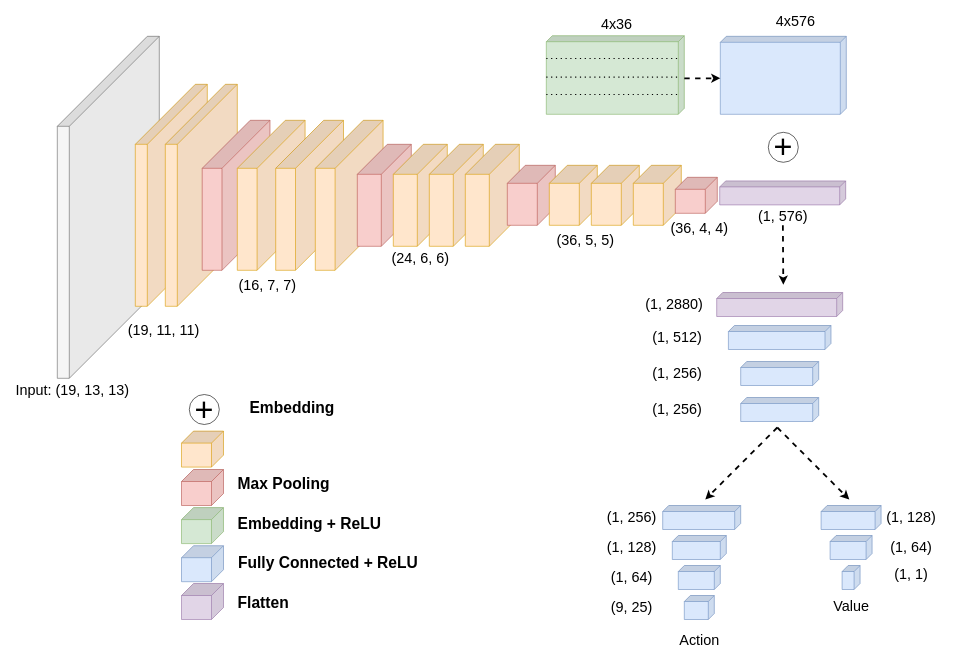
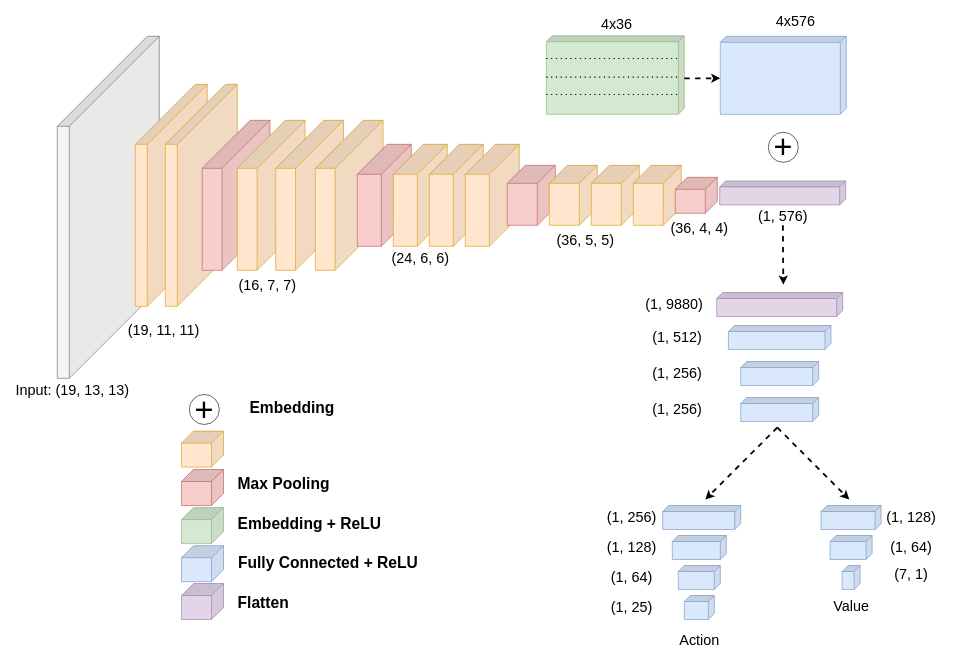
  <mxCell id="0" />
  <mxCell id="1" parent="0" />
  <mxCell id="2" value="" style="shape=cube;whiteSpace=wrap;html=1;boundedLbl=1;backgroundOutline=1;darkOpacity=0.05;darkOpacity2=0.1;direction=south;size=150;fillColor=#f5f5f5;fontColor=#333333;strokeColor=#666666;" vertex="1" parent="1"><mxGeometry x="95" y="60" width="170" height="570" as="geometry" /></mxCell>
  <mxCell id="3" value="(36, 4, 4)" style="text;html=1;align=center;verticalAlign=middle;resizable=0;points=[];autosize=1;strokeColor=none;fillColor=none;fontSize=24;" vertex="1" parent="1"><mxGeometry x="1110" y="365" width="110" height="30" as="geometry" /></mxCell>
  <mxCell id="4" value="" style="shape=cube;whiteSpace=wrap;html=1;boundedLbl=1;backgroundOutline=1;darkOpacity=0.05;darkOpacity2=0.1;direction=south;size=10;fillColor=#d5e8d4;strokeColor=#82b366;" vertex="1" parent="1"><mxGeometry x="910" y="59" width="230" height="131" as="geometry" /></mxCell>
  <mxCell id="5" value="4x36" style="text;html=1;align=center;verticalAlign=middle;resizable=0;points=[];autosize=1;strokeColor=none;fillColor=none;fontSize=24;" vertex="1" parent="1"><mxGeometry x="996" y="24" width="62" height="33" as="geometry" /></mxCell>
  <mxCell id="6" value="(19, 11, 11)" style="text;html=1;align=center;verticalAlign=middle;resizable=0;points=[];autosize=1;strokeColor=none;fillColor=none;fontSize=24;" vertex="1" parent="1"><mxGeometry x="206.5" y="535" width="130" height="30" as="geometry" /></mxCell>
  <mxCell id="7" value="(16, 7, 7)" style="text;html=1;align=center;verticalAlign=middle;resizable=0;points=[];autosize=1;strokeColor=none;fillColor=none;fontSize=24;" vertex="1" parent="1"><mxGeometry x="390" y="460" width="110" height="30" as="geometry" /></mxCell>
  <mxCell id="8" value="(24, 6, 6)" style="text;html=1;align=center;verticalAlign=middle;resizable=0;points=[];autosize=1;strokeColor=none;fillColor=none;fontSize=24;" vertex="1" parent="1"><mxGeometry x="645" y="415" width="110" height="30" as="geometry" /></mxCell>
  <mxCell id="9" value="" style="shape=cube;whiteSpace=wrap;html=1;boundedLbl=1;backgroundOutline=1;darkOpacity=0.05;darkOpacity2=0.1;direction=south;size=100;fillColor=#ffe6cc;strokeColor=#d79b00;" parent="1" vertex="1"><mxGeometry x="225" y="140" width="120" height="370" as="geometry" /></mxCell>
  <mxCell id="10" value="" style="shape=cube;whiteSpace=wrap;html=1;boundedLbl=1;backgroundOutline=1;darkOpacity=0.05;darkOpacity2=0.1;direction=south;size=100;fillColor=#ffe6cc;strokeColor=#d79b00;" vertex="1" parent="1"><mxGeometry x="275" y="140" width="120" height="370" as="geometry" /></mxCell>
  <mxCell id="11" value="" style="shape=cube;whiteSpace=wrap;html=1;boundedLbl=1;backgroundOutline=1;darkOpacity=0.05;darkOpacity2=0.1;direction=south;size=80;fillColor=#f8cecc;strokeColor=#b85450;" parent="1" vertex="1"><mxGeometry x="336.5" y="200" width="113" height="250" as="geometry" /></mxCell>
  <mxCell id="12" value="" style="shape=cube;whiteSpace=wrap;html=1;boundedLbl=1;backgroundOutline=1;darkOpacity=0.05;darkOpacity2=0.1;direction=south;size=80;fillColor=#ffe6cc;strokeColor=#d79b00;" vertex="1" parent="1"><mxGeometry x="395" y="200" width="113" height="250" as="geometry" /></mxCell>
  <mxCell id="13" value="" style="shape=cube;whiteSpace=wrap;html=1;boundedLbl=1;backgroundOutline=1;darkOpacity=0.05;darkOpacity2=0.1;direction=south;size=80;fillColor=#ffe6cc;strokeColor=#d79b00;" vertex="1" parent="1"><mxGeometry x="459" y="200" width="113" height="250" as="geometry" /></mxCell>
  <mxCell id="14" value="" style="shape=cube;whiteSpace=wrap;html=1;boundedLbl=1;backgroundOutline=1;darkOpacity=0.05;darkOpacity2=0.1;direction=south;size=80;fillColor=#ffe6cc;strokeColor=#d79b00;" vertex="1" parent="1"><mxGeometry x="525" y="200" width="113" height="250" as="geometry" /></mxCell>
  <mxCell id="15" value="" style="shape=cube;whiteSpace=wrap;html=1;boundedLbl=1;backgroundOutline=1;darkOpacity=0.05;darkOpacity2=0.1;direction=south;size=50;fillColor=#f8cecc;strokeColor=#b85450;" vertex="1" parent="1"><mxGeometry x="595" y="240" width="90" height="170" as="geometry" /></mxCell>
  <mxCell id="16" value="" style="shape=cube;whiteSpace=wrap;html=1;boundedLbl=1;backgroundOutline=1;darkOpacity=0.05;darkOpacity2=0.1;direction=south;size=50;fillColor=#ffe6cc;strokeColor=#d79b00;" vertex="1" parent="1"><mxGeometry x="655" y="240" width="90" height="170" as="geometry" /></mxCell>
  <mxCell id="17" value="" style="shape=cube;whiteSpace=wrap;html=1;boundedLbl=1;backgroundOutline=1;darkOpacity=0.05;darkOpacity2=0.1;direction=south;size=50;fillColor=#ffe6cc;strokeColor=#d79b00;" vertex="1" parent="1"><mxGeometry x="715" y="240" width="90" height="170" as="geometry" /></mxCell>
  <mxCell id="18" value="" style="shape=cube;whiteSpace=wrap;html=1;boundedLbl=1;backgroundOutline=1;darkOpacity=0.05;darkOpacity2=0.1;direction=south;size=50;fillColor=#ffe6cc;strokeColor=#d79b00;" vertex="1" parent="1"><mxGeometry x="775" y="240" width="90" height="170" as="geometry" /></mxCell>
  <mxCell id="19" value="" style="shape=cube;whiteSpace=wrap;html=1;boundedLbl=1;backgroundOutline=1;darkOpacity=0.05;darkOpacity2=0.1;direction=south;size=30;fillColor=#f8cecc;strokeColor=#b85450;" vertex="1" parent="1"><mxGeometry x="845" y="275" width="80" height="100" as="geometry" /></mxCell>
  <mxCell id="20" value="" style="shape=cube;whiteSpace=wrap;html=1;boundedLbl=1;backgroundOutline=1;darkOpacity=0.05;darkOpacity2=0.1;direction=south;size=30;fillColor=#ffe6cc;strokeColor=#d79b00;" vertex="1" parent="1"><mxGeometry x="915" y="275" width="80" height="100" as="geometry" /></mxCell>
  <mxCell id="21" value="" style="shape=cube;whiteSpace=wrap;html=1;boundedLbl=1;backgroundOutline=1;darkOpacity=0.05;darkOpacity2=0.1;direction=south;size=30;fillColor=#ffe6cc;strokeColor=#d79b00;" vertex="1" parent="1"><mxGeometry x="985" y="275" width="80" height="100" as="geometry" /></mxCell>
  <mxCell id="22" value="" style="shape=cube;whiteSpace=wrap;html=1;boundedLbl=1;backgroundOutline=1;darkOpacity=0.05;darkOpacity2=0.1;direction=south;size=30;fillColor=#ffe6cc;strokeColor=#d79b00;" vertex="1" parent="1"><mxGeometry x="1055" y="275" width="80" height="100" as="geometry" /></mxCell>
  <mxCell id="23" value="" style="shape=cube;whiteSpace=wrap;html=1;boundedLbl=1;backgroundOutline=1;darkOpacity=0.05;darkOpacity2=0.1;direction=south;size=10;fillColor=#e1d5e7;strokeColor=#9673a6;" parent="1" vertex="1"><mxGeometry x="1199" y="301" width="210" height="40" as="geometry" /></mxCell>
  <mxCell id="24" value="(36, 5, 5)" style="text;html=1;align=center;verticalAlign=middle;resizable=0;points=[];autosize=1;strokeColor=none;fillColor=none;fontSize=24;" vertex="1" parent="1"><mxGeometry x="920" y="385" width="110" height="30" as="geometry" /></mxCell>
  <mxCell id="25" value="" style="shape=cube;whiteSpace=wrap;html=1;boundedLbl=1;backgroundOutline=1;darkOpacity=0.05;darkOpacity2=0.1;direction=south;size=20;fillColor=#f8cecc;strokeColor=#b85450;" vertex="1" parent="1"><mxGeometry x="1125" y="295" width="70" height="60" as="geometry" /></mxCell>
  <mxCell id="26" value="(1, 576)" style="text;html=1;align=center;verticalAlign=middle;resizable=0;points=[];autosize=1;strokeColor=none;fillColor=none;fontSize=24;" vertex="1" parent="1"><mxGeometry x="1254" y="345" width="100" height="30" as="geometry" /></mxCell>
  <mxCell id="27" value="" style="shape=cube;whiteSpace=wrap;html=1;boundedLbl=1;backgroundOutline=1;darkOpacity=0.05;darkOpacity2=0.1;direction=south;size=10;fillColor=#dae8fc;strokeColor=#6c8ebf;" vertex="1" parent="1"><mxGeometry x="1200" y="60" width="210" height="130" as="geometry" /></mxCell>
  <mxCell id="28" value="4x576" style="text;html=1;align=center;verticalAlign=middle;resizable=0;points=[];autosize=1;strokeColor=none;fillColor=none;fontSize=24;" vertex="1" parent="1"><mxGeometry x="1285" y="20" width="80" height="30" as="geometry" /></mxCell>
  <mxCell id="29" value="" style="endArrow=classic;html=1;rounded=0;strokeWidth=3;dashed=1;" edge="1" parent="1"><mxGeometry width="50" height="50" relative="1" as="geometry"><mxPoint x="1304.29" y="375" as="sourcePoint" /><mxPoint x="1305" y="474" as="targetPoint" /></mxGeometry></mxCell>
  <mxCell id="30" value="&lt;font style=&quot;font-size: 54px;&quot;&gt;+&lt;/font&gt;" style="ellipse;whiteSpace=wrap;html=1;aspect=fixed;" vertex="1" parent="1"><mxGeometry x="1280" y="220" width="50" height="50" as="geometry" /></mxCell>
  <mxCell id="31" value="&lt;font style=&quot;font-size: 24px;&quot;&gt;Input: (19, 13, 13)&lt;/font&gt;" style="text;html=1;align=center;verticalAlign=middle;resizable=0;points=[];autosize=1;strokeColor=none;fillColor=none;fontSize=24;" vertex="1" parent="1"><mxGeometry x="20" y="635" width="200" height="30" as="geometry" /></mxCell>
  <mxCell id="32" value="" style="shape=cube;whiteSpace=wrap;html=1;boundedLbl=1;backgroundOutline=1;darkOpacity=0.05;darkOpacity2=0.1;direction=south;size=10;fillColor=#e1d5e7;strokeColor=#9673a6;" vertex="1" parent="1"><mxGeometry x="1194" y="487" width="210" height="40" as="geometry" /></mxCell>
- <mxCell id="33" value="(1, 2880)" style="text;html=1;align=center;verticalAlign=middle;resizable=0;points=[];autosize=1;strokeColor=none;fillColor=none;fontSize=24;" vertex="1" parent="1"><mxGeometry x="1068" y="492" width="110" height="30" as="geometry" /></mxCell>
+ <mxCell id="33" value="(1, 9880)" style="text;html=1;align=center;verticalAlign=middle;resizable=0;points=[];autosize=1;strokeColor=none;fillColor=none;fontSize=24;" vertex="1" parent="1"><mxGeometry x="1068" y="492" width="110" height="30" as="geometry" /></mxCell>
  <mxCell id="34" value="" style="shape=cube;whiteSpace=wrap;html=1;boundedLbl=1;backgroundOutline=1;darkOpacity=0.05;darkOpacity2=0.1;direction=south;size=10;fillColor=#dae8fc;strokeColor=#6c8ebf;" vertex="1" parent="1"><mxGeometry x="1213.5" y="542" width="171" height="40" as="geometry" /></mxCell>
  <mxCell id="35" value="(1, 512)" style="text;html=1;align=center;verticalAlign=middle;resizable=0;points=[];autosize=1;strokeColor=none;fillColor=none;fontSize=24;" vertex="1" parent="1"><mxGeometry x="1078" y="547" width="100" height="30" as="geometry" /></mxCell>
  <mxCell id="36" value="" style="shape=cube;whiteSpace=wrap;html=1;boundedLbl=1;backgroundOutline=1;darkOpacity=0.05;darkOpacity2=0.1;direction=south;size=10;fillColor=#dae8fc;strokeColor=#6c8ebf;" vertex="1" parent="1"><mxGeometry x="1234" y="602" width="130" height="40" as="geometry" /></mxCell>
  <mxCell id="37" value="(1, 256)" style="text;html=1;align=center;verticalAlign=middle;resizable=0;points=[];autosize=1;strokeColor=none;fillColor=none;fontSize=24;" vertex="1" parent="1"><mxGeometry x="1078" y="607" width="100" height="30" as="geometry" /></mxCell>
  <mxCell id="38" value="" style="endArrow=classic;html=1;rounded=0;strokeWidth=3;dashed=1;" edge="1" parent="1"><mxGeometry width="50" height="50" relative="1" as="geometry"><mxPoint x="1140" y="130" as="sourcePoint" /><mxPoint x="1200" y="130" as="targetPoint" /></mxGeometry></mxCell>
  <mxCell id="39" value="" style="shape=cube;whiteSpace=wrap;html=1;boundedLbl=1;backgroundOutline=1;darkOpacity=0.05;darkOpacity2=0.1;direction=south;size=10;fillColor=#dae8fc;strokeColor=#6c8ebf;" vertex="1" parent="1"><mxGeometry x="1234" y="662" width="130" height="40" as="geometry" /></mxCell>
  <mxCell id="40" value="(1, 256)" style="text;html=1;align=center;verticalAlign=middle;resizable=0;points=[];autosize=1;strokeColor=none;fillColor=none;fontSize=24;" vertex="1" parent="1"><mxGeometry x="1078" y="667" width="100" height="30" as="geometry" /></mxCell>
  <mxCell id="41" value="" style="endArrow=classic;html=1;rounded=0;strokeWidth=3;dashed=1;" edge="1" parent="1"><mxGeometry width="50" height="50" relative="1" as="geometry"><mxPoint x="1295" y="712" as="sourcePoint" /><mxPoint x="1175" y="832" as="targetPoint" /></mxGeometry></mxCell>
  <mxCell id="42" value="" style="endArrow=classic;html=1;rounded=0;strokeWidth=3;dashed=1;" edge="1" parent="1"><mxGeometry width="50" height="50" relative="1" as="geometry"><mxPoint x="1295" y="712" as="sourcePoint" /><mxPoint x="1415" y="832" as="targetPoint" /></mxGeometry></mxCell>
  <mxCell id="43" value="" style="shape=cube;whiteSpace=wrap;html=1;boundedLbl=1;backgroundOutline=1;darkOpacity=0.05;darkOpacity2=0.1;direction=south;size=10;fillColor=#dae8fc;strokeColor=#6c8ebf;" vertex="1" parent="1"><mxGeometry x="1104" y="842" width="130" height="40" as="geometry" /></mxCell>
  <mxCell id="44" value="" style="shape=cube;whiteSpace=wrap;html=1;boundedLbl=1;backgroundOutline=1;darkOpacity=0.05;darkOpacity2=0.1;direction=south;size=10;fillColor=#dae8fc;strokeColor=#6c8ebf;" vertex="1" parent="1"><mxGeometry x="1368" y="842" width="100" height="40" as="geometry" /></mxCell>
  <mxCell id="45" value="" style="shape=cube;whiteSpace=wrap;html=1;boundedLbl=1;backgroundOutline=1;darkOpacity=0.05;darkOpacity2=0.1;direction=south;size=10;fillColor=#dae8fc;strokeColor=#6c8ebf;" vertex="1" parent="1"><mxGeometry x="1120" y="892" width="90" height="40" as="geometry" /></mxCell>
  <mxCell id="46" value="" style="shape=cube;whiteSpace=wrap;html=1;boundedLbl=1;backgroundOutline=1;darkOpacity=0.05;darkOpacity2=0.1;direction=south;size=10;fillColor=#dae8fc;strokeColor=#6c8ebf;" vertex="1" parent="1"><mxGeometry x="1383" y="892" width="70" height="40" as="geometry" /></mxCell>
  <mxCell id="47" value="" style="shape=cube;whiteSpace=wrap;html=1;boundedLbl=1;backgroundOutline=1;darkOpacity=0.05;darkOpacity2=0.1;direction=south;size=10;fillColor=#dae8fc;strokeColor=#6c8ebf;" vertex="1" parent="1"><mxGeometry x="1130" y="942" width="70" height="40" as="geometry" /></mxCell>
  <mxCell id="48" value="(1, 256)" style="text;html=1;align=center;verticalAlign=middle;resizable=0;points=[];autosize=1;strokeColor=none;fillColor=none;fontSize=24;" vertex="1" parent="1"><mxGeometry x="1002" y="847" width="100" height="30" as="geometry" /></mxCell>
  <mxCell id="49" value="(1, 128)" style="text;html=1;align=center;verticalAlign=middle;resizable=0;points=[];autosize=1;strokeColor=none;fillColor=none;fontSize=24;" vertex="1" parent="1"><mxGeometry x="1002" y="897" width="100" height="30" as="geometry" /></mxCell>
  <mxCell id="50" value="(1, 64)" style="text;html=1;align=center;verticalAlign=middle;resizable=0;points=[];autosize=1;strokeColor=none;fillColor=none;fontSize=24;" vertex="1" parent="1"><mxGeometry x="1012" y="947" width="80" height="30" as="geometry" /></mxCell>
  <mxCell id="51" value="(1, 128)" style="text;html=1;align=center;verticalAlign=middle;resizable=0;points=[];autosize=1;strokeColor=none;fillColor=none;fontSize=24;" vertex="1" parent="1"><mxGeometry x="1468" y="847" width="100" height="30" as="geometry" /></mxCell>
  <mxCell id="52" value="(1, 64)" style="text;html=1;align=center;verticalAlign=middle;resizable=0;points=[];autosize=1;strokeColor=none;fillColor=none;fontSize=24;" vertex="1" parent="1"><mxGeometry x="1478" y="897" width="80" height="30" as="geometry" /></mxCell>
  <mxCell id="53" value="" style="shape=cube;whiteSpace=wrap;html=1;boundedLbl=1;backgroundOutline=1;darkOpacity=0.05;darkOpacity2=0.1;direction=south;size=10;fillColor=#dae8fc;strokeColor=#6c8ebf;" vertex="1" parent="1"><mxGeometry x="1403" y="942" width="30" height="40" as="geometry" /></mxCell>
  <mxCell id="54" value="" style="shape=cube;whiteSpace=wrap;html=1;boundedLbl=1;backgroundOutline=1;darkOpacity=0.05;darkOpacity2=0.1;direction=south;size=10;fillColor=#dae8fc;strokeColor=#6c8ebf;" vertex="1" parent="1"><mxGeometry x="1140" y="992" width="50" height="40" as="geometry" /></mxCell>
- <mxCell id="55" value="(9, 25)" style="text;html=1;align=center;verticalAlign=middle;resizable=0;points=[];autosize=1;strokeColor=none;fillColor=none;fontSize=24;" vertex="1" parent="1"><mxGeometry x="1012" y="997" width="80" height="30" as="geometry" /></mxCell>
- <mxCell id="56" value="(1, 1)" style="text;html=1;align=center;verticalAlign=middle;resizable=0;points=[];autosize=1;strokeColor=none;fillColor=none;fontSize=24;" vertex="1" parent="1"><mxGeometry x="1483" y="942" width="70" height="30" as="geometry" /></mxCell>
+ <mxCell id="55" value="(1, 25)" style="text;html=1;align=center;verticalAlign=middle;resizable=0;points=[];autosize=1;strokeColor=none;fillColor=none;fontSize=24;" vertex="1" parent="1"><mxGeometry x="1012" y="997" width="80" height="30" as="geometry" /></mxCell>
+ <mxCell id="56" value="(7, 1)" style="text;html=1;align=center;verticalAlign=middle;resizable=0;points=[];autosize=1;strokeColor=none;fillColor=none;fontSize=24;" vertex="1" parent="1"><mxGeometry x="1483" y="942" width="70" height="30" as="geometry" /></mxCell>
  <mxCell id="57" value="Action" style="text;html=1;align=center;verticalAlign=middle;resizable=0;points=[];autosize=1;strokeColor=none;fillColor=none;fontSize=24;" vertex="1" parent="1"><mxGeometry x="1126.5" y="1050" width="77" height="33" as="geometry" /></mxCell>
  <mxCell id="58" value="Value" style="text;html=1;align=center;verticalAlign=middle;resizable=0;points=[];autosize=1;strokeColor=none;fillColor=none;fontSize=24;" vertex="1" parent="1"><mxGeometry x="1383" y="994" width="70" height="33" as="geometry" /></mxCell>
  <mxCell id="59" value="" style="shape=cube;whiteSpace=wrap;html=1;boundedLbl=1;backgroundOutline=1;darkOpacity=0.05;darkOpacity2=0.1;direction=south;size=20;fillColor=#ffe6cc;strokeColor=#d79b00;" vertex="1" parent="1"><mxGeometry x="302" y="718" width="70" height="60" as="geometry" /></mxCell>
  <mxCell id="60" value="" style="shape=cube;whiteSpace=wrap;html=1;boundedLbl=1;backgroundOutline=1;darkOpacity=0.05;darkOpacity2=0.1;direction=south;size=20;fillColor=#f8cecc;strokeColor=#b85450;" vertex="1" parent="1"><mxGeometry x="302" y="782" width="70" height="60" as="geometry" /></mxCell>
  <mxCell id="61" value="" style="shape=cube;whiteSpace=wrap;html=1;boundedLbl=1;backgroundOutline=1;darkOpacity=0.05;darkOpacity2=0.1;direction=south;size=20;fillColor=#d5e8d4;strokeColor=#82b366;" vertex="1" parent="1"><mxGeometry x="302" y="845.5" width="70" height="60" as="geometry" /></mxCell>
  <mxCell id="62" value="" style="shape=cube;whiteSpace=wrap;html=1;boundedLbl=1;backgroundOutline=1;darkOpacity=0.05;darkOpacity2=0.1;direction=south;size=20;fillColor=#dae8fc;strokeColor=#6c8ebf;" vertex="1" parent="1"><mxGeometry x="302" y="909" width="70" height="60" as="geometry" /></mxCell>
  <mxCell id="63" value="" style="shape=cube;whiteSpace=wrap;html=1;boundedLbl=1;backgroundOutline=1;darkOpacity=0.05;darkOpacity2=0.1;direction=south;size=20;fillColor=#e1d5e7;strokeColor=#9673a6;" vertex="1" parent="1"><mxGeometry x="302" y="972" width="70" height="60" as="geometry" /></mxCell>
  <mxCell id="64" value="&lt;b&gt;Max Pooling&lt;/b&gt;" style="text;html=1;align=center;verticalAlign=middle;resizable=0;points=[];autosize=1;strokeColor=none;fillColor=none;fontSize=26;" vertex="1" parent="1"><mxGeometry x="390.5" y="788" width="163" height="35" as="geometry" /></mxCell>
  <mxCell id="65" value="Embedding + ReLU" style="text;html=1;align=center;verticalAlign=middle;resizable=0;points=[];autosize=1;strokeColor=none;fillColor=none;fontSize=26;fontStyle=1" vertex="1" parent="1"><mxGeometry x="390" y="854" width="249" height="35" as="geometry" /></mxCell>
  <mxCell id="66" value="Fully Connected + ReLU" style="text;html=1;align=center;verticalAlign=middle;resizable=0;points=[];autosize=1;strokeColor=none;fillColor=none;fontSize=26;fontStyle=1" vertex="1" parent="1"><mxGeometry x="390.5" y="920.25" width="310" height="35" as="geometry" /></mxCell>
  <mxCell id="67" value="Flatten" style="text;html=1;align=center;verticalAlign=middle;resizable=0;points=[];autosize=1;strokeColor=none;fillColor=none;fontSize=26;fontStyle=1" vertex="1" parent="1"><mxGeometry x="390.5" y="986" width="95" height="35" as="geometry" /></mxCell>
  <mxCell id="68" value="&lt;font style=&quot;font-size: 54px;&quot;&gt;+&lt;/font&gt;" style="ellipse;whiteSpace=wrap;html=1;aspect=fixed;" vertex="1" parent="1"><mxGeometry x="315" y="657" width="50" height="50" as="geometry" /></mxCell>
  <mxCell id="69" value="Embedding" style="text;html=1;align=center;verticalAlign=middle;resizable=0;points=[];autosize=1;strokeColor=none;fillColor=none;fontSize=26;fontStyle=1" vertex="1" parent="1"><mxGeometry x="390.5" y="662" width="191" height="35" as="geometry" /></mxCell>
  <mxCell id="70" value="" style="endArrow=none;dashed=1;html=1;dashPattern=1 3;strokeWidth=2;rounded=0;fontSize=26;entryX=0.229;entryY=0.043;entryDx=0;entryDy=0;entryPerimeter=0;exitX=0.229;exitY=1.007;exitDx=0;exitDy=0;exitPerimeter=0;" edge="1" parent="1"><mxGeometry width="50" height="50" relative="1" as="geometry"><mxPoint x="910" y="127.999" as="sourcePoint" /><mxPoint x="1131.72" y="127.999" as="targetPoint" /></mxGeometry></mxCell>
  <mxCell id="71" value="" style="endArrow=none;dashed=1;html=1;dashPattern=1 3;strokeWidth=2;rounded=0;fontSize=26;entryX=0.229;entryY=0.043;entryDx=0;entryDy=0;entryPerimeter=0;exitX=0.229;exitY=1.007;exitDx=0;exitDy=0;exitPerimeter=0;" edge="1" parent="1"><mxGeometry width="50" height="50" relative="1" as="geometry"><mxPoint x="910" y="156.999" as="sourcePoint" /><mxPoint x="1131.72" y="156.999" as="targetPoint" /></mxGeometry></mxCell>
  <mxCell id="72" value="" style="endArrow=none;dashed=1;html=1;dashPattern=1 3;strokeWidth=2;rounded=0;fontSize=26;entryX=0.229;entryY=0.043;entryDx=0;entryDy=0;entryPerimeter=0;exitX=0.229;exitY=1.007;exitDx=0;exitDy=0;exitPerimeter=0;" edge="1" parent="1"><mxGeometry width="50" height="50" relative="1" as="geometry"><mxPoint x="910" y="96.999" as="sourcePoint" /><mxPoint x="1131.72" y="96.999" as="targetPoint" /></mxGeometry></mxCell>
